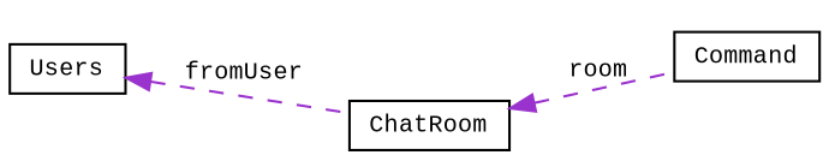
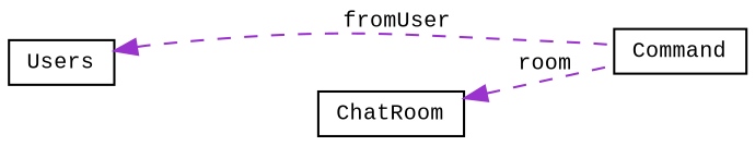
  digraph {
    fontname="Liberation Mono"
    rankdir=LR
    node [color=black fillcolor=white fontname="Liberation Mono" fontsize=10 shape=record style=filled]
    edge [color=darkorchid3 dir=back fontname="Liberation Mono" fontsize=10 labelfontname=Helvetica labelfontsize=10 style=dashed]
    n1 [height=0.2 label=Command width=0.4]
    n2 [height=0.2 label=Users width=0.4]
    n3 [height=0.2 label=ChatRoom width=0.4]
-   n2 -> n3 [label=" fromUser"]
+   n2 -> n1 [label=" fromUser"]
    n3 -> n1 [label=" room"]
  }
